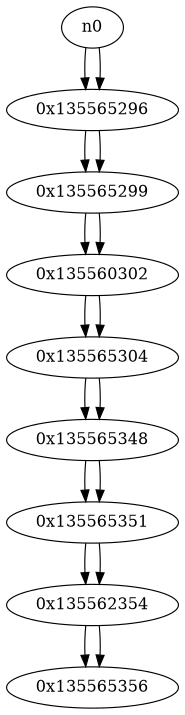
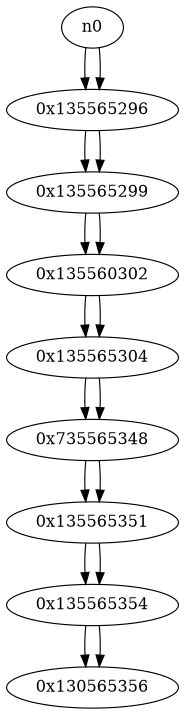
  digraph {
    n1 [label="0x135565296"]
    n2 [label="0x135565299"]
    n3 [label="0x135560302"]
    n4 [label="0x135565304"]
-   n5 [label="0x135565348"]
+   n5 [label="0x735565348"]
    n6 [label="0x135565351"]
-   n7 [label="0x135562354"]
-   n8 [label="0x135565356"]
+   n7 [label="0x135565354"]
+   n8 [label="0x130565356"]
    n0
    n1 -> n2
    n1 -> n2
    n2 -> n3
    n2 -> n3
    n3 -> n4
    n3 -> n4
    n4 -> n5
    n4 -> n5
    n5 -> n6
    n5 -> n6
    n6 -> n7
    n6 -> n7
    n7 -> n8
    n7 -> n8
    n0 -> n1
    n0 -> n1
  }
